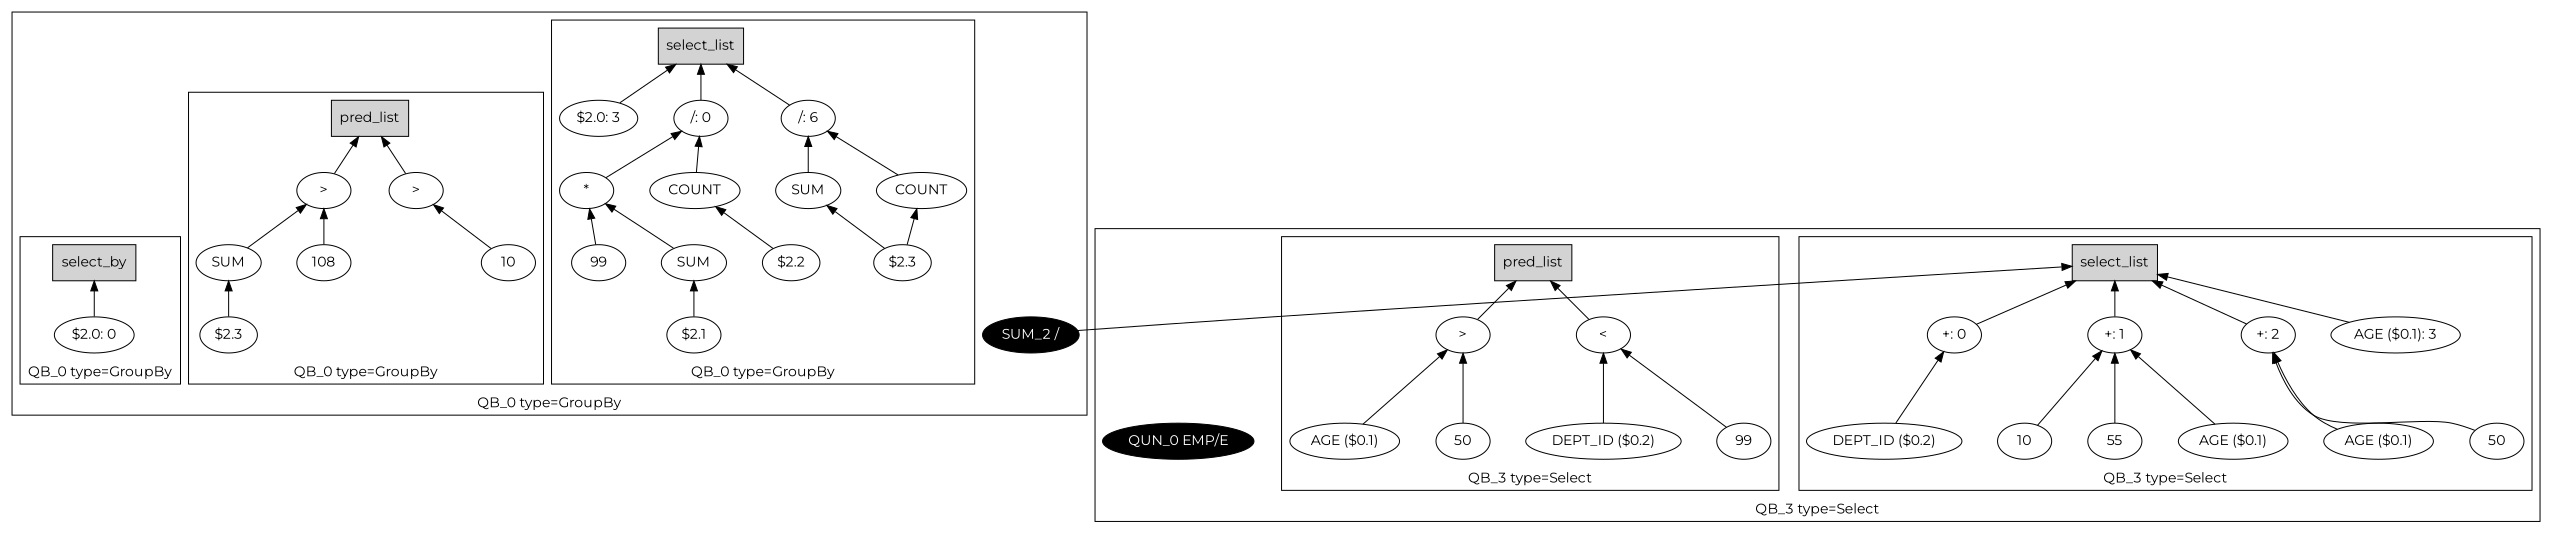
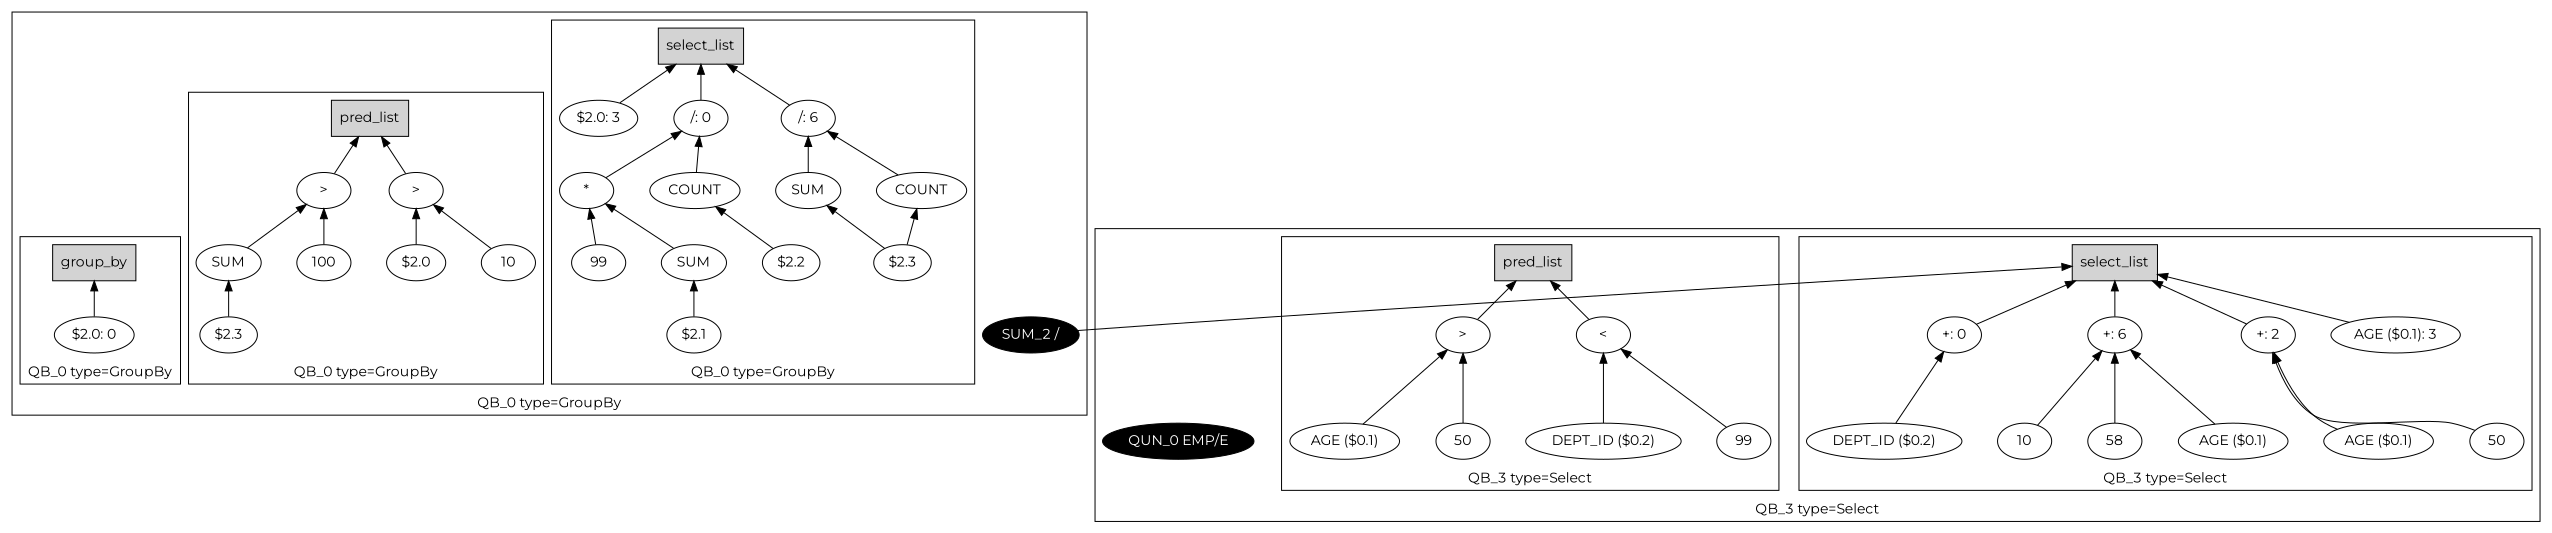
  digraph {
    fontname=Montserrat
    nodesep=0.5
    ordering=in
    rankdir=BT
    node [fontname=Montserrat]
    edge [fontname=Montserrat]
    n1 [label=select_list shape=box style=filled]
    n2 [label="/: 0"]
    n3 [label="*"]
    n4 [label=SUM]
    n5 [label="$2.1"]
    n6 [label=99]
    n7 [label=COUNT]
    n8 [label="$2.2"]
    n9 [label="/: 6"]
    n10 [label=SUM]
    n11 [label="$2.3"]
    n12 [label=COUNT]
    n13 [label="$2.0: 3"]
    n14 [label=">"]
    n15 [label=pred_list shape=box style=filled]
    n16 [label=SUM]
    n17 [label="$2.3"]
-   n18 [label=108]
+   n18 [label=100]
    n19 [label=">"]
+   n20 [label="$2.0"]
    n21 [label=10]
-   n22 [label=select_by shape=box style=filled]
+   n22 [label=group_by shape=box style=filled]
    n23 [label="$2.0: 0"]
    n24 [fillcolor=black fontcolor=white label="SUM_2 /" style=filled]
    n25 [label=select_list shape=box style=filled]
    n26 [label="+: 0"]
    n27 [label="DEPT_ID ($0.2)"]
-   n28 [label=55]
-   n29 [label="+: 1"]
+   n28 [label=58]
+   n29 [label="+: 6"]
    n30 [label="AGE ($0.1)"]
    n31 [label=10]
    n32 [label="+: 2"]
    n33 [label="AGE ($0.1)"]
    n34 [label=50]
    n35 [label="AGE ($0.1): 3"]
    n36 [label=">"]
    n37 [label=pred_list shape=box style=filled]
    n38 [label="AGE ($0.1)"]
    n39 [label=50]
    n40 [label="<"]
    n41 [label="DEPT_ID ($0.2)"]
    n42 [label=99]
    n43 [fillcolor=black fontcolor=white label="QUN_0 EMP/E" style=filled]
    subgraph cluster_1 {
      label="QB_0 type=GroupBy"
      n24
      subgraph cluster_2 {
        label="QB_0 type=GroupBy"
        n1
        n2
        n3
        n4
        n5
        n6
        n7
        n8
        n9
        n10
        n11
        n12
        n13
      }
      subgraph cluster_3 {
        label="QB_0 type=GroupBy"
        n14
        n15
        n16
        n17
        n18
        n19
+       n20
        n21
      }
      subgraph cluster_4 {
        label="QB_0 type=GroupBy"
        n22
        n23
      }
    }
    subgraph cluster_5 {
      label="QB_3 type=Select"
      n43
      subgraph cluster_6 {
        label="QB_3 type=Select"
        n25
        n26
        n27
        n28
        n29
        n30
        n31
        n32
        n33
        n34
        n35
      }
      subgraph cluster_7 {
        label="QB_3 type=Select"
        n36
        n37
        n38
        n39
        n40
        n41
        n42
      }
    }
    n2 -> n1
    n3 -> n2
    n4 -> n3
    n5 -> n4
    n6 -> n3
    n7 -> n2
    n8 -> n7
    n9 -> n1
    n10 -> n9
    n11 -> n10
    n11 -> n12
    n12 -> n9
    n13 -> n1
    n14 -> n15
    n16 -> n14
    n17 -> n16
    n18 -> n14
    n19 -> n15
+   n20 -> n19
    n21 -> n19
    n23 -> n22
    n24 -> n25
    n26 -> n25
    n27 -> n26
    n28 -> n29
    n29 -> n25
    n30 -> n29
    n31 -> n29
    n32 -> n25
    n33 -> n32
    n34 -> n32
    n35 -> n25
    n36 -> n37
    n38 -> n36
    n39 -> n36
    n40 -> n37
    n41 -> n40
    n42 -> n40
  }
